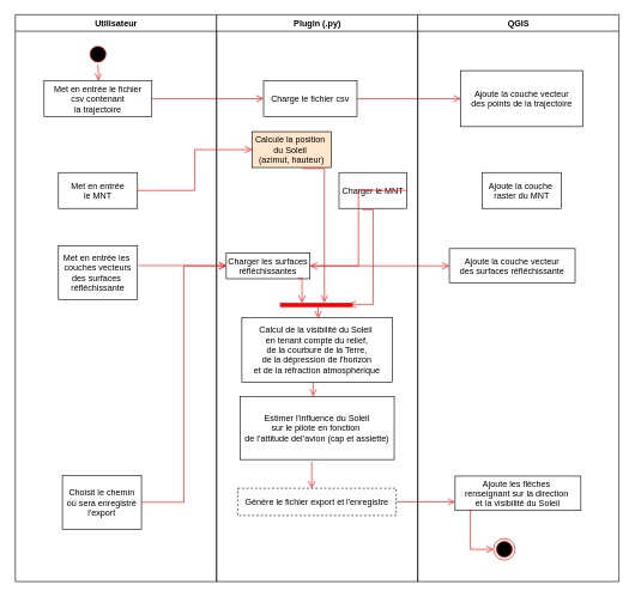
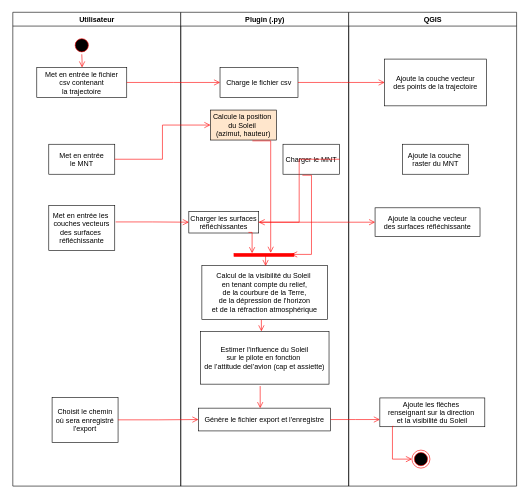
  <mxCell id="0" />
  <mxCell id="1" parent="0" />
  <mxCell id="2" value="Utilisateur" style="swimlane;whiteSpace=wrap" parent="1" vertex="1"><mxGeometry x="20.5" y="20" width="280" height="790" as="geometry" /></mxCell>
  <mxCell id="3" value="" style="ellipse;shape=startState;fillColor=#000000;strokeColor=#ff0000;" parent="2" vertex="1"><mxGeometry x="100" y="40" width="30" height="30" as="geometry" /></mxCell>
  <mxCell id="4" value="" style="edgeStyle=elbowEdgeStyle;elbow=horizontal;verticalAlign=bottom;endArrow=open;endSize=8;strokeColor=#FF0000;endFill=1;rounded=0" parent="2" source="3" target="5" edge="1"><mxGeometry x="100" y="40" as="geometry"><mxPoint x="115" y="110" as="targetPoint" /></mxGeometry></mxCell>
  <mxCell id="5" value="Met en entrée le fichier&#10; csv contenant &#10;la trajectoire" style="" parent="2" vertex="1"><mxGeometry x="40" y="92" width="150" height="50" as="geometry" /></mxCell>
  <mxCell id="6" value="Met en entrée&#10;le MNT" style="" parent="2" vertex="1"><mxGeometry x="60" y="220" width="110" height="50" as="geometry" /></mxCell>
  <mxCell id="7" value="Met en entrée les &#10;couches vecteurs&#10;des surfaces &#10;réfléchissante" style="" parent="2" vertex="1"><mxGeometry x="60" y="322" width="110" height="75" as="geometry" /></mxCell>
  <mxCell id="8" value="Choisit le chemin&#10;où sera enregistré&#10;l'export" style="" vertex="1" parent="2"><mxGeometry x="65.5" y="642" width="110" height="75" as="geometry" /></mxCell>
  <mxCell id="9" value="Plugin (.py)" style="swimlane;whiteSpace=wrap" parent="1" vertex="1"><mxGeometry x="300.5" y="20" width="280" height="790" as="geometry" /></mxCell>
  <mxCell id="10" value="Charge le fichier csv" style="" parent="9" vertex="1"><mxGeometry x="65.5" y="92" width="130" height="50" as="geometry" /></mxCell>
  <mxCell id="11" value="Calcule la position &#10;du Soleil &#10;(azimut, hauteur)" style="fillColor=#ffe6cc;" parent="9" vertex="1"><mxGeometry x="49.5" y="163" width="110" height="50" as="geometry" /></mxCell>
  <mxCell id="12" value="Charger le MNT" style="" parent="9" vertex="1"><mxGeometry x="170.5" y="220" width="94.5" height="50" as="geometry" /></mxCell>
  <mxCell id="13" value="Calcul de la visibilité du Soleil &#10;en tenant compte du relief,&#10;de la courbure de la Terre,&#10;de la dépression de l'horizon&#10;et de la réfraction atmosphérique" style="" vertex="1" parent="9"><mxGeometry x="35.25" y="422" width="209.5" height="90" as="geometry" /></mxCell>
  <mxCell id="14" value="Estimer l'influence du Soleil&#10;sur le pilote en fonction &#10;de l’attitude del’avion (cap et assiette)" style="" vertex="1" parent="9"><mxGeometry x="32.75" y="532" width="214.5" height="88" as="geometry" /></mxCell>
  <mxCell id="15" value="Charger les surfaces&#10;réfléchissantes" style="" vertex="1" parent="9"><mxGeometry x="13.5" y="332" width="116.5" height="36" as="geometry" /></mxCell>
  <mxCell id="16" value="" style="whiteSpace=wrap;strokeColor=#FF0000;fillColor=#FF0000;direction=south;" parent="9" vertex="1"><mxGeometry x="88.75" y="402" width="100" height="5" as="geometry" /></mxCell>
- <mxCell id="17" value="Génère le fichier export et l'enregistre" style="dashed=1;" vertex="1" parent="9"><mxGeometry x="29.5" y="660" width="220.5" height="38" as="geometry" /></mxCell>
+ <mxCell id="17" value="Génère le fichier export et l'enregistre" style="" vertex="1" parent="9"><mxGeometry x="29.5" y="660" width="220.5" height="38" as="geometry" /></mxCell>
  <mxCell id="18" value="" style="edgeStyle=elbowEdgeStyle;elbow=horizontal;verticalAlign=bottom;endArrow=open;endSize=8;strokeColor=#FF0000;endFill=1;rounded=0;exitX=0.586;exitY=1.036;exitDx=0;exitDy=0;exitPerimeter=0;" edge="1" parent="9"><mxGeometry x="40" y="138" as="geometry"><mxPoint x="132.357" y="660" as="targetPoint" /><mxPoint x="132.447" y="623.168" as="sourcePoint" /></mxGeometry></mxCell>
  <mxCell id="19" value="" style="edgeStyle=elbowEdgeStyle;elbow=horizontal;verticalAlign=bottom;endArrow=open;endSize=8;strokeColor=#FF0000;endFill=1;rounded=0;exitX=0.588;exitY=1.005;exitDx=0;exitDy=0;exitPerimeter=0;" edge="1" parent="9"><mxGeometry x="-404.5" y="128" as="geometry"><mxPoint x="134.357" y="532" as="targetPoint" /><mxPoint x="134.436" y="512.45" as="sourcePoint" /></mxGeometry></mxCell>
  <mxCell id="20" value="" style="edgeStyle=elbowEdgeStyle;elbow=horizontal;verticalAlign=bottom;endArrow=open;endSize=8;strokeColor=#FF0000;endFill=1;rounded=0;exitX=0.342;exitY=1.033;exitDx=0;exitDy=0;entryX=0.333;entryY=0.046;entryDx=0;entryDy=0;exitPerimeter=0;entryPerimeter=0;" edge="1" parent="9" source="12" target="16"><mxGeometry x="40" y="138" as="geometry"><mxPoint x="334.5" y="360" as="targetPoint" /><mxPoint x="140.5" y="360" as="sourcePoint" /><Array as="points"><mxPoint x="218" y="340" /></Array></mxGeometry></mxCell>
  <mxCell id="21" value="" style="edgeStyle=elbowEdgeStyle;elbow=horizontal;verticalAlign=bottom;endArrow=open;endSize=8;strokeColor=#FF0000;endFill=1;rounded=0;exitX=0.636;exitY=1.027;exitDx=0;exitDy=0;entryX=-0.2;entryY=0.386;entryDx=0;entryDy=0;exitPerimeter=0;entryPerimeter=0;" edge="1" parent="9" source="11" target="16"><mxGeometry x="-404.5" y="128" as="geometry"><mxPoint x="194" y="414" as="targetPoint" /><mxPoint x="213" y="282" as="sourcePoint" /><Array as="points"><mxPoint x="150" y="310" /></Array></mxGeometry></mxCell>
  <mxCell id="22" value="" style="edgeStyle=elbowEdgeStyle;elbow=horizontal;verticalAlign=bottom;endArrow=open;endSize=8;strokeColor=#FF0000;endFill=1;rounded=0;exitX=0.853;exitY=0.972;exitDx=0;exitDy=0;entryX=-0.067;entryY=0.699;entryDx=0;entryDy=0;entryPerimeter=0;exitPerimeter=0;" edge="1" parent="9" source="15" target="16"><mxGeometry x="-849" y="118" as="geometry"><mxPoint x="160" y="411" as="targetPoint" /><mxPoint x="129" y="224" as="sourcePoint" /><Array as="points"><mxPoint x="119" y="380" /></Array></mxGeometry></mxCell>
  <mxCell id="23" value="QGIS" style="swimlane;whiteSpace=wrap;startSize=23;" parent="1" vertex="1"><mxGeometry x="580.5" y="20" width="280" height="790" as="geometry" /></mxCell>
  <mxCell id="24" value="Ajoute la couche &#10;raster du MNT" style="" parent="23" vertex="1"><mxGeometry x="90" y="220" width="110" height="50" as="geometry" /></mxCell>
  <mxCell id="25" value="" style="ellipse;shape=endState;fillColor=#000000;strokeColor=#ff0000" parent="23" vertex="1"><mxGeometry x="105.5" y="730" width="30" height="30" as="geometry" /></mxCell>
  <mxCell id="26" value="Ajoute la couche vecteur&#10;des points de la trajectoire" style="" parent="23" vertex="1"><mxGeometry x="60" y="78" width="170" height="78" as="geometry" /></mxCell>
  <mxCell id="27" value="Ajoute la couche vecteur&#10;des surfaces réfléchissante" style="" vertex="1" parent="23"><mxGeometry x="44" y="326" width="175" height="48" as="geometry" /></mxCell>
  <mxCell id="28" value="Ajoute les flèches &#10;renseignant sur la direction &#10;et la visibilité du Soleil" style="" vertex="1" parent="23"><mxGeometry x="52" y="643" width="175" height="48" as="geometry" /></mxCell>
  <mxCell id="29" value="" style="edgeStyle=elbowEdgeStyle;elbow=horizontal;verticalAlign=bottom;endArrow=open;endSize=8;strokeColor=#FF0000;endFill=1;rounded=0;exitX=0.13;exitY=0.985;exitDx=0;exitDy=0;exitPerimeter=0;" edge="1" parent="23" source="28" target="25"><mxGeometry x="-240" y="138" as="geometry"><mxPoint x="62.5" y="689" as="targetPoint" /><mxPoint x="-19.5" y="689" as="sourcePoint" /><Array as="points"><mxPoint x="73" y="720" /></Array></mxGeometry></mxCell>
  <mxCell id="30" value="" style="edgeStyle=elbowEdgeStyle;elbow=horizontal;verticalAlign=bottom;endArrow=open;endSize=8;strokeColor=#FF0000;endFill=1;rounded=0;exitX=1;exitY=0.5;exitDx=0;exitDy=0;" parent="1" source="5" target="10" edge="1"><mxGeometry x="484.5" y="148" as="geometry"><mxPoint x="355.5" y="110" as="targetPoint" /><mxPoint x="216" y="155" as="sourcePoint" /></mxGeometry></mxCell>
  <mxCell id="31" value="" style="edgeStyle=elbowEdgeStyle;elbow=horizontal;verticalAlign=bottom;endArrow=open;endSize=8;strokeColor=#FF0000;endFill=1;rounded=0;exitX=1;exitY=0.5;exitDx=0;exitDy=0;entryX=0;entryY=0.5;entryDx=0;entryDy=0;" edge="1" parent="1" source="10" target="26"><mxGeometry x="484.5" y="148" as="geometry"><mxPoint x="376" y="165" as="targetPoint" /><mxPoint x="221" y="165" as="sourcePoint" /></mxGeometry></mxCell>
  <mxCell id="32" value="" style="edgeStyle=elbowEdgeStyle;elbow=horizontal;verticalAlign=bottom;endArrow=open;endSize=8;strokeColor=#FF0000;endFill=1;rounded=0;exitX=1;exitY=0.5;exitDx=0;exitDy=0;" edge="1" parent="1" source="6" target="11"><mxGeometry x="484.5" y="148" as="geometry"><mxPoint x="651" y="147" as="targetPoint" /><mxPoint x="506" y="147" as="sourcePoint" /></mxGeometry></mxCell>
  <mxCell id="33" value="" style="edgeStyle=elbowEdgeStyle;elbow=horizontal;verticalAlign=bottom;endArrow=open;endSize=8;strokeColor=#FF0000;endFill=1;rounded=0;exitX=1;exitY=0.5;exitDx=0;exitDy=0;" edge="1" parent="1" source="12" target="15"><mxGeometry x="484.5" y="148" as="geometry"><mxPoint x="459" y="275" as="targetPoint" /><mxPoint x="201" y="275" as="sourcePoint" /></mxGeometry></mxCell>
  <mxCell id="34" value="" style="edgeStyle=elbowEdgeStyle;elbow=horizontal;verticalAlign=bottom;endArrow=open;endSize=8;strokeColor=#FF0000;endFill=1;rounded=0;exitX=1;exitY=0.5;exitDx=0;exitDy=0;entryX=0;entryY=0.5;entryDx=0;entryDy=0;" edge="1" parent="1" source="15" target="27"><mxGeometry x="484.5" y="148" as="geometry"><mxPoint x="681" y="275" as="targetPoint" /><mxPoint x="569" y="275" as="sourcePoint" /></mxGeometry></mxCell>
  <mxCell id="35" value="" style="edgeStyle=elbowEdgeStyle;elbow=horizontal;verticalAlign=bottom;endArrow=open;endSize=8;strokeColor=#FF0000;endFill=1;rounded=0;exitX=1.013;exitY=0.367;exitDx=0;exitDy=0;entryX=0;entryY=0.5;entryDx=0;entryDy=0;exitPerimeter=0;" edge="1" parent="1" source="7" target="15"><mxGeometry x="484.5" y="148" as="geometry"><mxPoint x="635" y="490" as="targetPoint" /><mxPoint x="556" y="490" as="sourcePoint" /></mxGeometry></mxCell>
- <mxCell id="36" value="" style="edgeStyle=elbowEdgeStyle;elbow=horizontal;verticalAlign=bottom;endArrow=open;endSize=8;strokeColor=#FF0000;endFill=1;rounded=0;exitX=1;exitY=0.5;exitDx=0;exitDy=0;" edge="1" parent="1" source="8" target="15"><mxGeometry x="484.5" y="148" as="geometry"><mxPoint x="326" y="700" as="targetPoint" /><mxPoint x="441" y="380" as="sourcePoint" /></mxGeometry></mxCell>
+ <mxCell id="36" value="" style="edgeStyle=elbowEdgeStyle;elbow=horizontal;verticalAlign=bottom;endArrow=open;endSize=8;strokeColor=#FF0000;endFill=1;rounded=0;exitX=1;exitY=0.5;exitDx=0;exitDy=0;entryX=0;entryY=0.5;entryDx=0;entryDy=0;" edge="1" parent="1" source="8" target="17"><mxGeometry x="484.5" y="148" as="geometry"><mxPoint x="326" y="700" as="targetPoint" /><mxPoint x="441" y="380" as="sourcePoint" /></mxGeometry></mxCell>
  <mxCell id="37" value="" style="edgeStyle=elbowEdgeStyle;elbow=horizontal;verticalAlign=bottom;endArrow=open;endSize=8;strokeColor=#FF0000;endFill=1;rounded=0;entryX=0;entryY=0.75;entryDx=0;entryDy=0;exitX=1;exitY=0.5;exitDx=0;exitDy=0;" edge="1" parent="1" source="17" target="28"><mxGeometry x="484.5" y="148" as="geometry"><mxPoint x="340" y="709" as="targetPoint" /><mxPoint x="546" y="708" as="sourcePoint" /></mxGeometry></mxCell>
  <mxCell id="38" value="" style="edgeStyle=elbowEdgeStyle;elbow=horizontal;verticalAlign=bottom;endArrow=open;endSize=8;strokeColor=#FF0000;endFill=1;rounded=0;exitX=0.588;exitY=1.005;exitDx=0;exitDy=0;exitPerimeter=0;" edge="1" parent="1"><mxGeometry x="-404.5" y="128" as="geometry"><mxPoint x="441.857" y="443" as="targetPoint" /><mxPoint x="441.936" y="423.45" as="sourcePoint" /></mxGeometry></mxCell>
